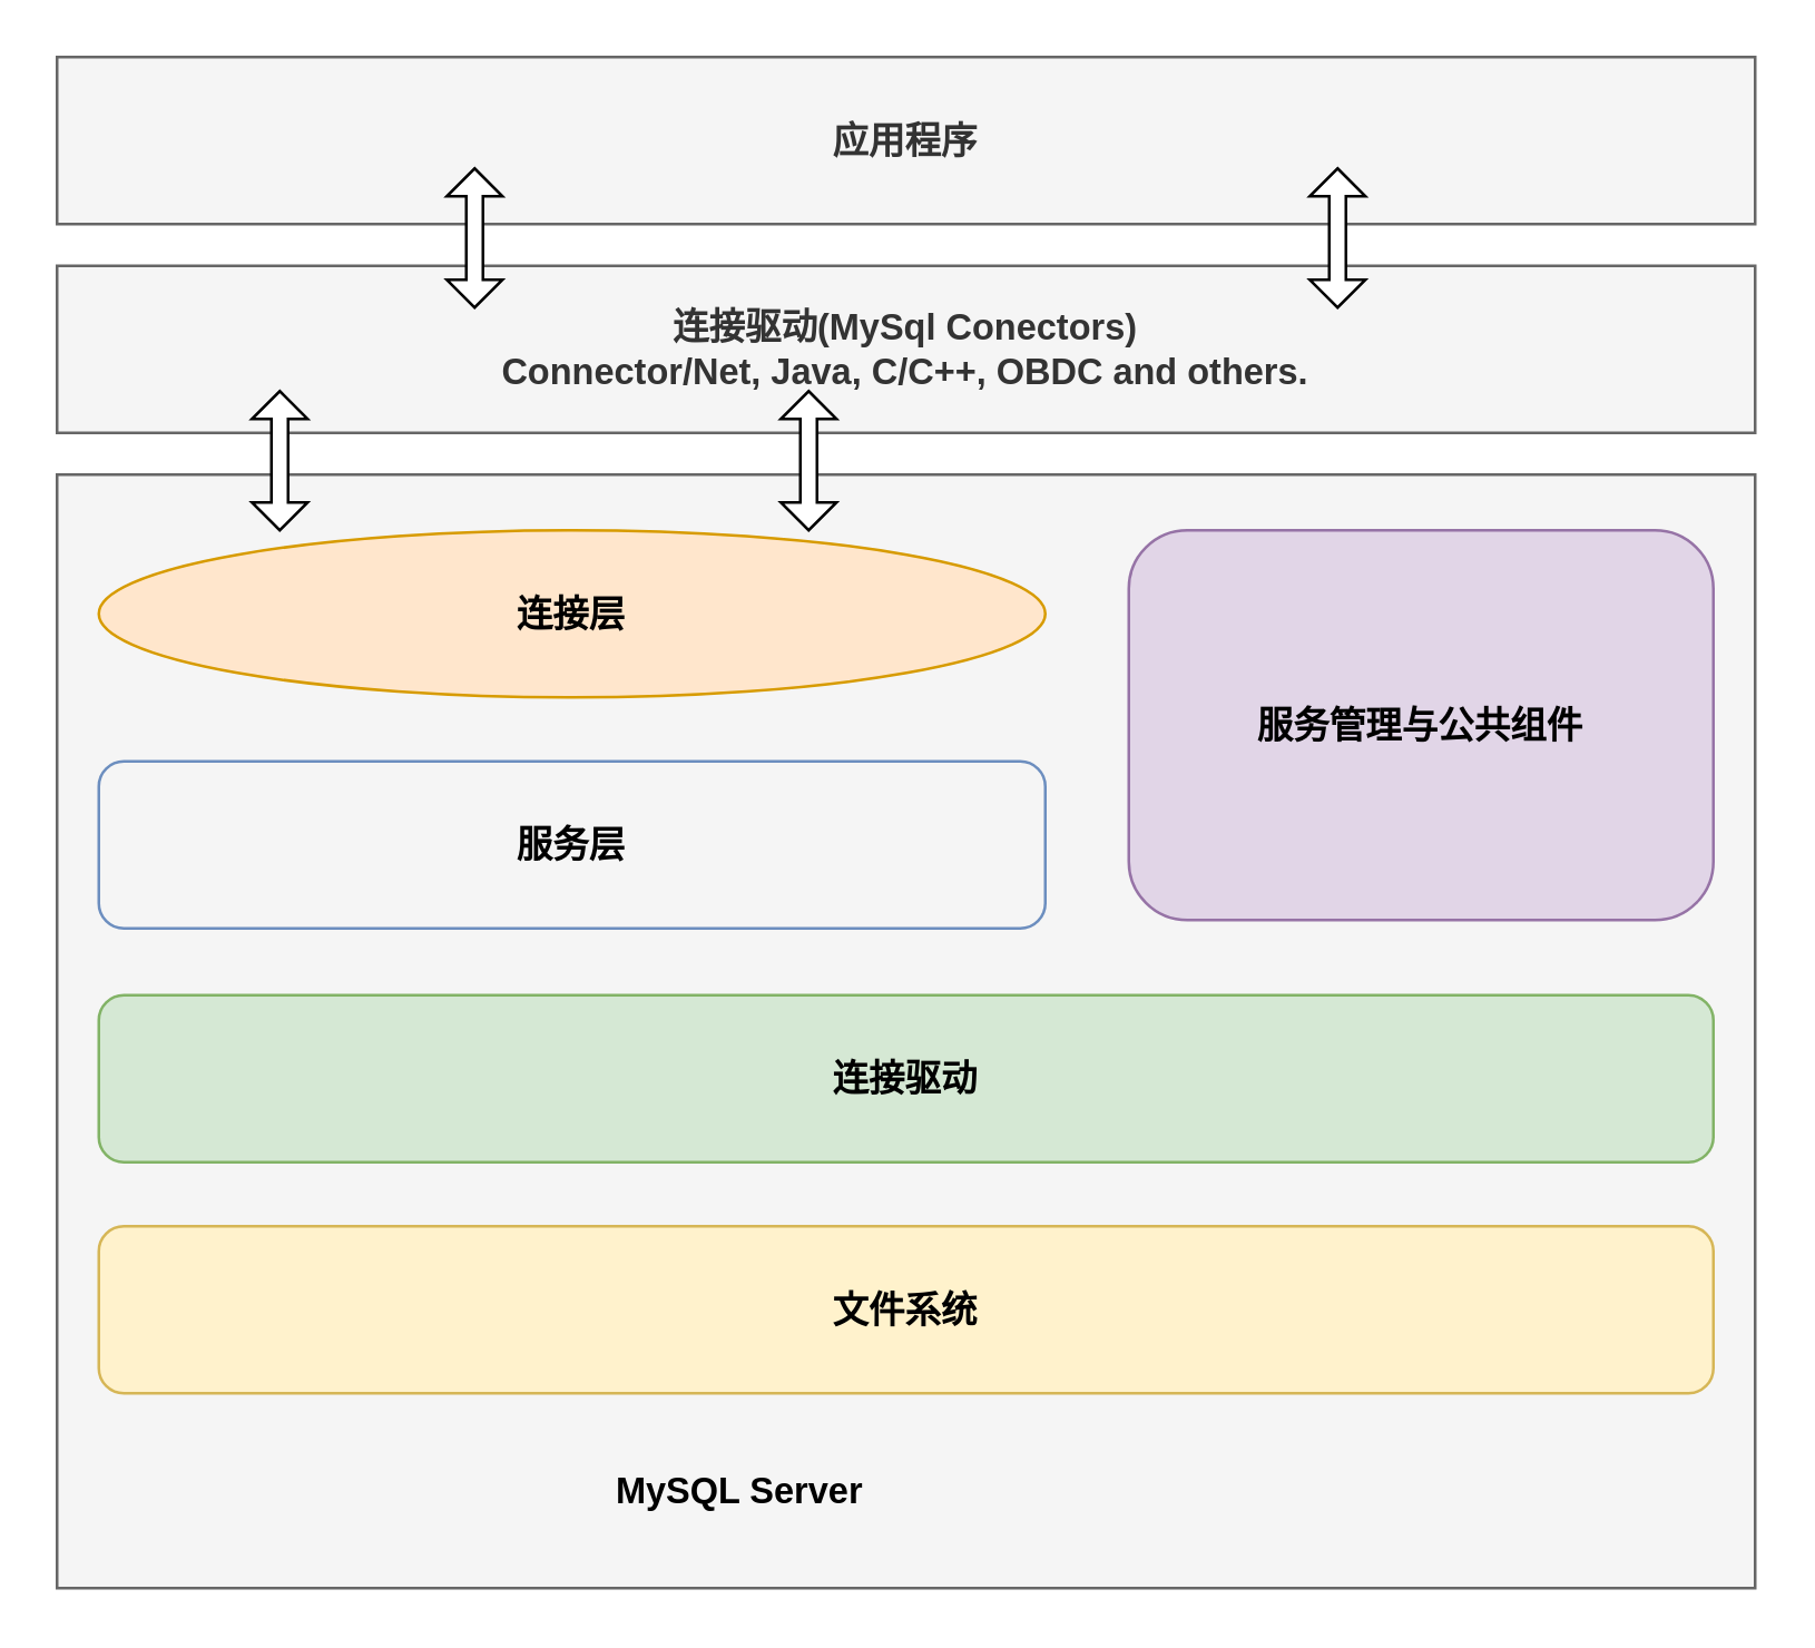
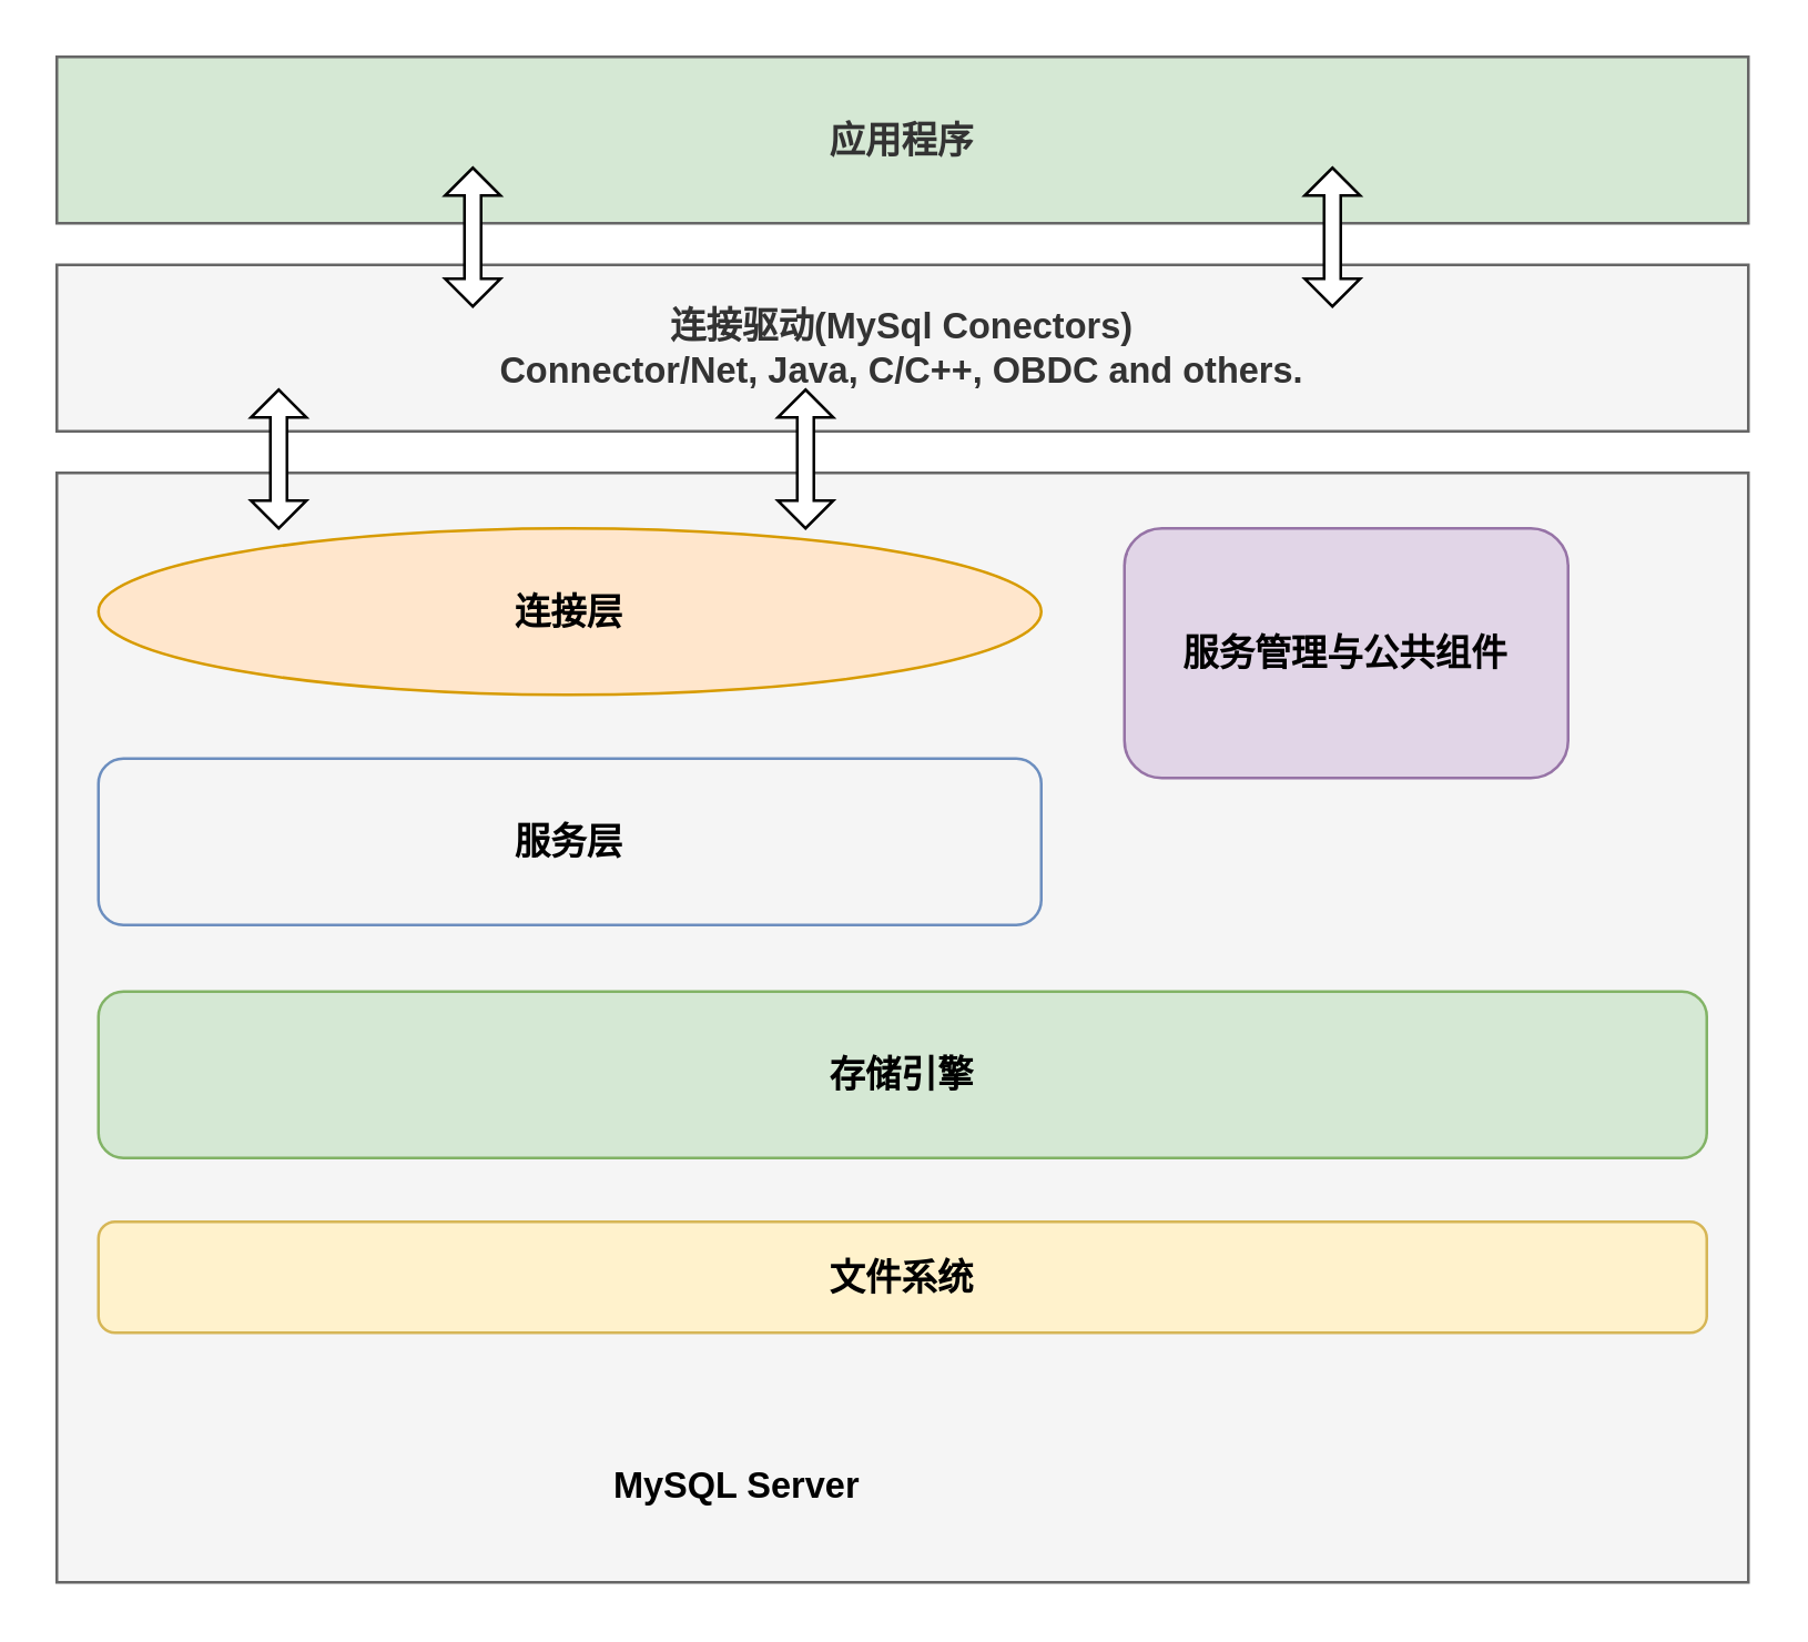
  <mxCell id="0" />
  <mxCell id="1" parent="0" />
- <mxCell id="2" value="应用程序" style="rounded=0;whiteSpace=wrap;html=1;fillColor=#f5f5f5;fontColor=#333333;strokeColor=#666666;fontStyle=1;fontSize=13;fontFamily=Helvetica;" parent="1" vertex="1"><mxGeometry x="20" y="20" width="610" height="60" as="geometry" /></mxCell>
+ <mxCell id="2" value="应用程序" style="rounded=0;whiteSpace=wrap;html=1;fillColor=#d5e8d4;fontColor=#333333;strokeColor=#666666;fontStyle=1;fontSize=13;fontFamily=Helvetica;" parent="1" vertex="1"><mxGeometry x="20" y="20" width="610" height="60" as="geometry" /></mxCell>
  <mxCell id="3" value="" style="rounded=0;whiteSpace=wrap;html=1;glass=0;shadow=0;fillColor=#f5f5f5;fontColor=#333333;strokeColor=#666666;fontStyle=1;fontSize=13;fontFamily=Helvetica;" parent="1" vertex="1"><mxGeometry x="20" y="170" width="610" height="400" as="geometry" /></mxCell>
  <mxCell id="4" value="连接层" style="ellipse;whiteSpace=wrap;html=1;fillColor=#ffe6cc;strokeColor=#d79b00;fontStyle=1;fontSize=13;fontFamily=Helvetica;" parent="1" vertex="1"><mxGeometry x="35" y="190" width="340" height="60" as="geometry" /></mxCell>
  <mxCell id="5" value="服务层" style="rounded=1;whiteSpace=wrap;html=1;fillColor=#f5f5f5;strokeColor=#6c8ebf;fontStyle=1;fontSize=13;fontFamily=Helvetica;" parent="1" vertex="1"><mxGeometry x="35" y="273" width="340" height="60" as="geometry" /></mxCell>
- <mxCell id="6" value="连接驱动" style="rounded=1;whiteSpace=wrap;html=1;fillColor=#d5e8d4;strokeColor=#82b366;fontStyle=1;fontSize=13;fontFamily=Helvetica;" parent="1" vertex="1"><mxGeometry x="35" y="357" width="580" height="60" as="geometry" /></mxCell>
- <mxCell id="7" value="文件系统" style="rounded=1;whiteSpace=wrap;html=1;fillColor=#fff2cc;strokeColor=#d6b656;fontStyle=1;fontSize=13;fontFamily=Helvetica;" parent="1" vertex="1"><mxGeometry x="35" y="440" width="580" height="60" as="geometry" /></mxCell>
- <mxCell id="8" value="服务管理与公共组件" style="rounded=1;whiteSpace=wrap;html=1;fillColor=#e1d5e7;strokeColor=#9673a6;fontStyle=1;fontSize=13;fontFamily=Helvetica;" parent="1" vertex="1"><mxGeometry x="405" y="190" width="210" height="140" as="geometry" /></mxCell>
+ <mxCell id="6" value="存储引擎" style="rounded=1;whiteSpace=wrap;html=1;fillColor=#d5e8d4;strokeColor=#82b366;fontStyle=1;fontSize=13;fontFamily=Helvetica;" parent="1" vertex="1"><mxGeometry x="35" y="357" width="580" height="60" as="geometry" /></mxCell>
+ <mxCell id="7" value="文件系统" style="rounded=1;whiteSpace=wrap;html=1;fillColor=#fff2cc;strokeColor=#d6b656;fontStyle=1;fontSize=13;fontFamily=Helvetica;" parent="1" vertex="1"><mxGeometry x="35" y="440" width="580" height="40" as="geometry" /></mxCell>
+ <mxCell id="8" value="服务管理与公共组件" style="rounded=1;whiteSpace=wrap;html=1;fillColor=#e1d5e7;strokeColor=#9673a6;fontStyle=1;fontSize=13;fontFamily=Helvetica;" parent="1" vertex="1"><mxGeometry x="405" y="190" width="160" height="90" as="geometry" /></mxCell>
  <mxCell id="9" value="连接驱动(MySql Conectors)&lt;div&gt;Connector/Net, Java, C/C++, OBDC and others.&lt;br&gt;&lt;/div&gt;" style="rounded=0;whiteSpace=wrap;html=1;fillColor=#f5f5f5;fontColor=#333333;strokeColor=#666666;fontStyle=1;fontSize=13;fontFamily=Helvetica;" parent="1" vertex="1"><mxGeometry x="20" y="95" width="610" height="60" as="geometry" /></mxCell>
  <mxCell id="10" value="MySQL Server" style="text;html=1;align=center;verticalAlign=middle;resizable=0;points=[];autosize=1;strokeColor=none;fillColor=none;fontStyle=1;fontSize=13;fontFamily=Helvetica;" parent="1" vertex="1"><mxGeometry x="210" y="520" width="110" height="30" as="geometry" /></mxCell>
  <mxCell id="11" value="" style="shape=doubleArrow;direction=south;whiteSpace=wrap;html=1;fontStyle=1;fontSize=13;fontFamily=Helvetica;" parent="1" vertex="1"><mxGeometry x="160" y="60" width="20" height="50" as="geometry" /></mxCell>
  <mxCell id="12" value="" style="shape=doubleArrow;direction=south;whiteSpace=wrap;html=1;fontStyle=1;fontSize=13;fontFamily=Helvetica;" parent="1" vertex="1"><mxGeometry x="470" y="60" width="20" height="50" as="geometry" /></mxCell>
  <mxCell id="13" value="" style="shape=doubleArrow;direction=south;whiteSpace=wrap;html=1;fontStyle=1;fontSize=13;fontFamily=Helvetica;" parent="1" vertex="1"><mxGeometry x="90" y="140" width="20" height="50" as="geometry" /></mxCell>
  <mxCell id="14" value="" style="shape=doubleArrow;direction=south;whiteSpace=wrap;html=1;fontStyle=1;fontSize=13;fontFamily=Helvetica;" parent="1" vertex="1"><mxGeometry x="280" y="140" width="20" height="50" as="geometry" /></mxCell>
